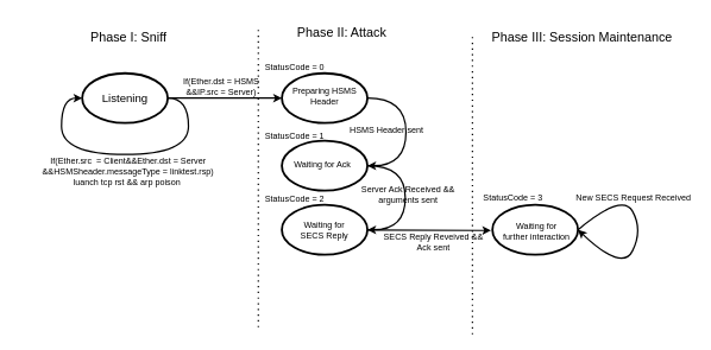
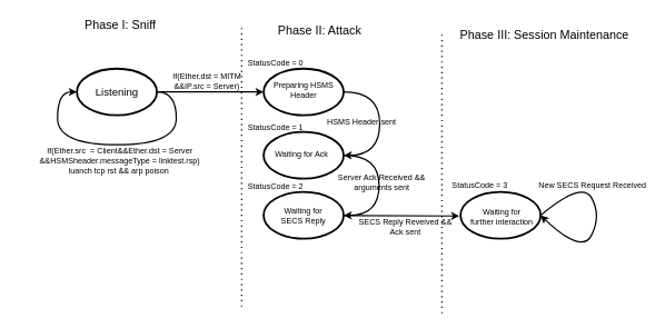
  <mxCell id="0" />
  <mxCell id="1" parent="0" />
  <mxCell id="2" value="" style="endArrow=none;dashed=1;html=1;dashPattern=1 3;strokeWidth=2;strokeColor=#000000;" parent="1" edge="1"><mxGeometry width="50" height="50" relative="1" as="geometry"><mxPoint x="361.75" y="459" as="sourcePoint" /><mxPoint x="361.75" y="35" as="targetPoint" /></mxGeometry></mxCell>
- <mxCell id="3" value="&lt;font style=&quot;font-size: 18px&quot;&gt;Phase I: Sniff&lt;/font&gt;" style="text;html=1;align=center;verticalAlign=middle;whiteSpace=wrap;rounded=0;fontColor=#000000;" parent="1" vertex="1"><mxGeometry x="94.75" y="27" width="170" height="50" as="geometry" /></mxCell>
+ <mxCell id="3" value="&lt;font style=&quot;font-size: 18px&quot;&gt;Phase I: Sniff&lt;/font&gt;" style="text;html=1;align=center;verticalAlign=middle;whiteSpace=wrap;rounded=0;fontColor=#000000;" parent="1" vertex="1"><mxGeometry x="94.75" y="12" width="170" height="50" as="geometry" /></mxCell>
  <mxCell id="4" value="&lt;font style=&quot;font-size: 18px&quot;&gt;Phase II: Attack&lt;/font&gt;" style="text;html=1;align=center;verticalAlign=middle;whiteSpace=wrap;rounded=0;fontColor=#000000;" parent="1" vertex="1"><mxGeometry x="394" y="20" width="170" height="50" as="geometry" /></mxCell>
  <mxCell id="5" style="edgeStyle=orthogonalEdgeStyle;curved=1;rounded=0;orthogonalLoop=1;jettySize=auto;html=1;entryX=0;entryY=0.5;entryDx=0;entryDy=0;strokeColor=#000000;strokeWidth=2;" parent="1" source="6" target="8" edge="1"><mxGeometry relative="1" as="geometry"><mxPoint x="394.75" y="57" as="targetPoint" /></mxGeometry></mxCell>
  <mxCell id="6" value="&lt;font color=&quot;#000000&quot; style=&quot;font-size: 16px&quot;&gt;Listening&lt;/font&gt;" style="ellipse;whiteSpace=wrap;html=1;fillColor=none;strokeColor=#000000;strokeWidth=3;" parent="1" vertex="1"><mxGeometry x="114.75" y="102" width="120" height="70" as="geometry" /></mxCell>
  <mxCell id="7" style="edgeStyle=orthogonalEdgeStyle;curved=1;rounded=0;orthogonalLoop=1;jettySize=auto;html=1;entryX=1;entryY=0.5;entryDx=0;entryDy=0;strokeColor=#000000;strokeWidth=2;exitX=1;exitY=0.5;exitDx=0;exitDy=0;" parent="1" source="8" target="12" edge="1"><mxGeometry relative="1" as="geometry"><Array as="points"><mxPoint x="568.75" y="137" /><mxPoint x="568.75" y="232" /></Array></mxGeometry></mxCell>
  <mxCell id="8" value="" style="ellipse;whiteSpace=wrap;html=1;fillColor=none;strokeColor=#000000;strokeWidth=3;" parent="1" vertex="1"><mxGeometry x="394.75" y="102" width="120" height="70" as="geometry" /></mxCell>
  <mxCell id="9" style="edgeStyle=none;rounded=0;orthogonalLoop=1;jettySize=auto;html=1;entryX=0;entryY=0;entryDx=0;entryDy=0;strokeColor=#000000;strokeWidth=2;" edge="1" parent="1" source="10"><mxGeometry relative="1" as="geometry"><mxPoint x="688" y="323" as="targetPoint" /></mxGeometry></mxCell>
  <mxCell id="10" value="" style="ellipse;whiteSpace=wrap;html=1;fillColor=none;strokeColor=#000000;strokeWidth=3;" parent="1" vertex="1"><mxGeometry x="394.75" y="287" width="120" height="70" as="geometry" /></mxCell>
  <mxCell id="11" style="edgeStyle=orthogonalEdgeStyle;curved=1;rounded=0;orthogonalLoop=1;jettySize=auto;html=1;entryX=1;entryY=0.5;entryDx=0;entryDy=0;strokeColor=#000000;strokeWidth=2;exitX=1;exitY=0.5;exitDx=0;exitDy=0;" parent="1" source="12" target="10" edge="1"><mxGeometry relative="1" as="geometry"><Array as="points"><mxPoint x="567.75" y="232" /><mxPoint x="567.75" y="322" /></Array></mxGeometry></mxCell>
  <mxCell id="12" value="" style="ellipse;whiteSpace=wrap;html=1;fillColor=none;strokeColor=#000000;strokeWidth=3;" parent="1" vertex="1"><mxGeometry x="394.75" y="197" width="120" height="70" as="geometry" /></mxCell>
  <mxCell id="13" value="" style="ellipse;whiteSpace=wrap;html=1;fillColor=none;strokeColor=#000000;strokeWidth=3;" parent="1" vertex="1"><mxGeometry x="690" y="287" width="120" height="70" as="geometry" /></mxCell>
  <mxCell id="14" value="" style="curved=1;endArrow=classic;html=1;strokeColor=#000000;strokeWidth=2;exitX=1;exitY=0.5;exitDx=0;exitDy=0;" parent="1" source="13" edge="1"><mxGeometry width="50" height="50" relative="1" as="geometry"><mxPoint x="927" y="397" as="sourcePoint" /><mxPoint x="810" y="322" as="targetPoint" /><Array as="points"><mxPoint x="872" y="270" /><mxPoint x="901" y="322" /><mxPoint x="872" y="381" /></Array></mxGeometry></mxCell>
  <mxCell id="15" value="&lt;font color=&quot;#000000&quot;&gt;If(Ether.src&amp;nbsp; = Client&amp;amp;&amp;amp;Ether.dst = Server&lt;br&gt;&amp;amp;&amp;amp;HSMSheader.messageType = linktest.rsp)&lt;br&gt;luanch tcp rst &amp;amp;&amp;amp; arp poison&amp;nbsp;&lt;br&gt;&lt;/font&gt;" style="text;html=1;strokeColor=none;fillColor=none;align=center;verticalAlign=middle;whiteSpace=wrap;rounded=0;" vertex="1" parent="1"><mxGeometry x="20.25" y="165.5" width="319" height="149" as="geometry" /></mxCell>
  <mxCell id="16" style="edgeStyle=orthogonalEdgeStyle;rounded=0;orthogonalLoop=1;jettySize=auto;html=1;entryX=0;entryY=0.5;entryDx=0;entryDy=0;strokeColor=#000000;exitX=1;exitY=0.5;exitDx=0;exitDy=0;curved=1;strokeWidth=2;" edge="1" parent="1" source="6" target="6"><mxGeometry relative="1" as="geometry"><Array as="points"><mxPoint x="263.75" y="137" /><mxPoint x="263.75" y="216" /><mxPoint x="85.75" y="216" /><mxPoint x="85.75" y="137" /></Array></mxGeometry></mxCell>
- <mxCell id="17" value="&lt;font color=&quot;#000000&quot;&gt;If(Ether.dst = HSMS&lt;br&gt;&amp;amp;&amp;amp;IP.src = Server)&lt;br&gt;&lt;/font&gt;" style="text;html=1;strokeColor=none;fillColor=none;align=center;verticalAlign=middle;whiteSpace=wrap;rounded=0;" vertex="1" parent="1"><mxGeometry x="250" y="111" width="120" height="20" as="geometry" /></mxCell>
+ <mxCell id="17" value="&lt;font color=&quot;#000000&quot;&gt;If(Ether.dst = MITM&lt;br&gt;&amp;amp;&amp;amp;IP.src = Server)&lt;br&gt;&lt;/font&gt;" style="text;html=1;strokeColor=none;fillColor=none;align=center;verticalAlign=middle;whiteSpace=wrap;rounded=0;" vertex="1" parent="1"><mxGeometry x="250" y="111" width="120" height="20" as="geometry" /></mxCell>
  <mxCell id="18" value="&lt;font color=&quot;#000000&quot;&gt;Preparing HSMS &lt;br&gt;Header&lt;br&gt;&lt;/font&gt;" style="text;html=1;strokeColor=none;fillColor=none;align=center;verticalAlign=middle;whiteSpace=wrap;rounded=0;" vertex="1" parent="1"><mxGeometry x="367.75" y="125" width="174" height="20" as="geometry" /></mxCell>
  <mxCell id="19" value="&lt;font color=&quot;#000000&quot;&gt;Waiting for Ack&lt;br&gt;&lt;/font&gt;" style="text;html=1;strokeColor=none;fillColor=none;align=center;verticalAlign=middle;whiteSpace=wrap;rounded=0;" vertex="1" parent="1"><mxGeometry x="361.75" y="209" width="180" height="43" as="geometry" /></mxCell>
  <mxCell id="20" value="&lt;font color=&quot;#000000&quot;&gt;Waiting for &lt;br&gt;SECS Reply&lt;br&gt;&lt;/font&gt;" style="text;html=1;strokeColor=none;fillColor=none;align=center;verticalAlign=middle;whiteSpace=wrap;rounded=0;" vertex="1" parent="1"><mxGeometry x="362.25" y="309.5" width="185" height="25" as="geometry" /></mxCell>
  <mxCell id="21" value="" style="endArrow=none;dashed=1;html=1;dashPattern=1 3;strokeWidth=2;strokeColor=#000000;" edge="1" parent="1"><mxGeometry width="50" height="50" relative="1" as="geometry"><mxPoint x="662" y="469" as="sourcePoint" /><mxPoint x="662" y="45" as="targetPoint" /></mxGeometry></mxCell>
  <mxCell id="22" value="&lt;font style=&quot;font-size: 18px&quot;&gt;Phase III: Session Maintenance&lt;/font&gt;" style="text;html=1;align=center;verticalAlign=middle;whiteSpace=wrap;rounded=0;fontColor=#000000;" vertex="1" parent="1"><mxGeometry x="678" y="27" width="276" height="50" as="geometry" /></mxCell>
  <mxCell id="23" value="&lt;font color=&quot;#000000&quot;&gt;Waiting for &lt;br&gt;further interaction&lt;br&gt;&lt;/font&gt;" style="text;html=1;strokeColor=none;fillColor=none;align=center;verticalAlign=middle;whiteSpace=wrap;rounded=0;" vertex="1" parent="1"><mxGeometry x="665" y="314.5" width="174" height="20" as="geometry" /></mxCell>
  <mxCell id="24" value="&lt;font color=&quot;#000000&quot;&gt;SECS Reply Reveived &amp;amp;&amp;amp; &lt;br&gt;Ack sent&lt;br&gt;&lt;/font&gt;" style="text;html=1;strokeColor=none;fillColor=none;align=center;verticalAlign=middle;whiteSpace=wrap;rounded=0;" vertex="1" parent="1"><mxGeometry x="511" y="329" width="193" height="20" as="geometry" /></mxCell>
  <mxCell id="25" value="&lt;font color=&quot;#000000&quot;&gt;New SECS Request Received&lt;br&gt;&lt;/font&gt;" style="text;html=1;strokeColor=none;fillColor=none;align=center;verticalAlign=middle;whiteSpace=wrap;rounded=0;" vertex="1" parent="1"><mxGeometry x="801" y="267" width="174" height="20" as="geometry" /></mxCell>
  <mxCell id="26" value="&lt;font color=&quot;#000000&quot;&gt;StatusCode = 0&lt;br&gt;&lt;/font&gt;" style="text;html=1;strokeColor=none;fillColor=none;align=center;verticalAlign=middle;whiteSpace=wrap;rounded=0;" vertex="1" parent="1"><mxGeometry x="326" y="84" width="174" height="20" as="geometry" /></mxCell>
  <mxCell id="27" value="&lt;font color=&quot;#000000&quot;&gt;StatusCode = 1&lt;br&gt;&lt;/font&gt;" style="text;html=1;strokeColor=none;fillColor=none;align=center;verticalAlign=middle;whiteSpace=wrap;rounded=0;" vertex="1" parent="1"><mxGeometry x="326" y="180" width="174" height="20" as="geometry" /></mxCell>
  <mxCell id="28" value="&lt;font color=&quot;#000000&quot;&gt;StatusCode = 2&lt;br&gt;&lt;/font&gt;" style="text;html=1;strokeColor=none;fillColor=none;align=center;verticalAlign=middle;whiteSpace=wrap;rounded=0;" vertex="1" parent="1"><mxGeometry x="326" y="269" width="174" height="20" as="geometry" /></mxCell>
  <mxCell id="29" value="&lt;font color=&quot;#000000&quot;&gt;StatusCode = 3&lt;br&gt;&lt;/font&gt;" style="text;html=1;strokeColor=none;fillColor=none;align=center;verticalAlign=middle;whiteSpace=wrap;rounded=0;" vertex="1" parent="1"><mxGeometry x="632" y="267" width="174" height="20" as="geometry" /></mxCell>
  <mxCell id="30" value="&lt;font color=&quot;#000000&quot;&gt;HSMS Header sent&lt;br&gt;&lt;/font&gt;" style="text;html=1;strokeColor=none;fillColor=none;align=center;verticalAlign=middle;whiteSpace=wrap;rounded=0;" vertex="1" parent="1"><mxGeometry x="455" y="172" width="174" height="20" as="geometry" /></mxCell>
  <mxCell id="31" value="&lt;font color=&quot;#000000&quot;&gt;Server Ack Received &amp;amp;&amp;amp; arguments sent&lt;br&gt;&lt;/font&gt;" style="text;html=1;strokeColor=none;fillColor=none;align=center;verticalAlign=middle;whiteSpace=wrap;rounded=0;" vertex="1" parent="1"><mxGeometry x="485" y="263" width="174" height="20" as="geometry" /></mxCell>
